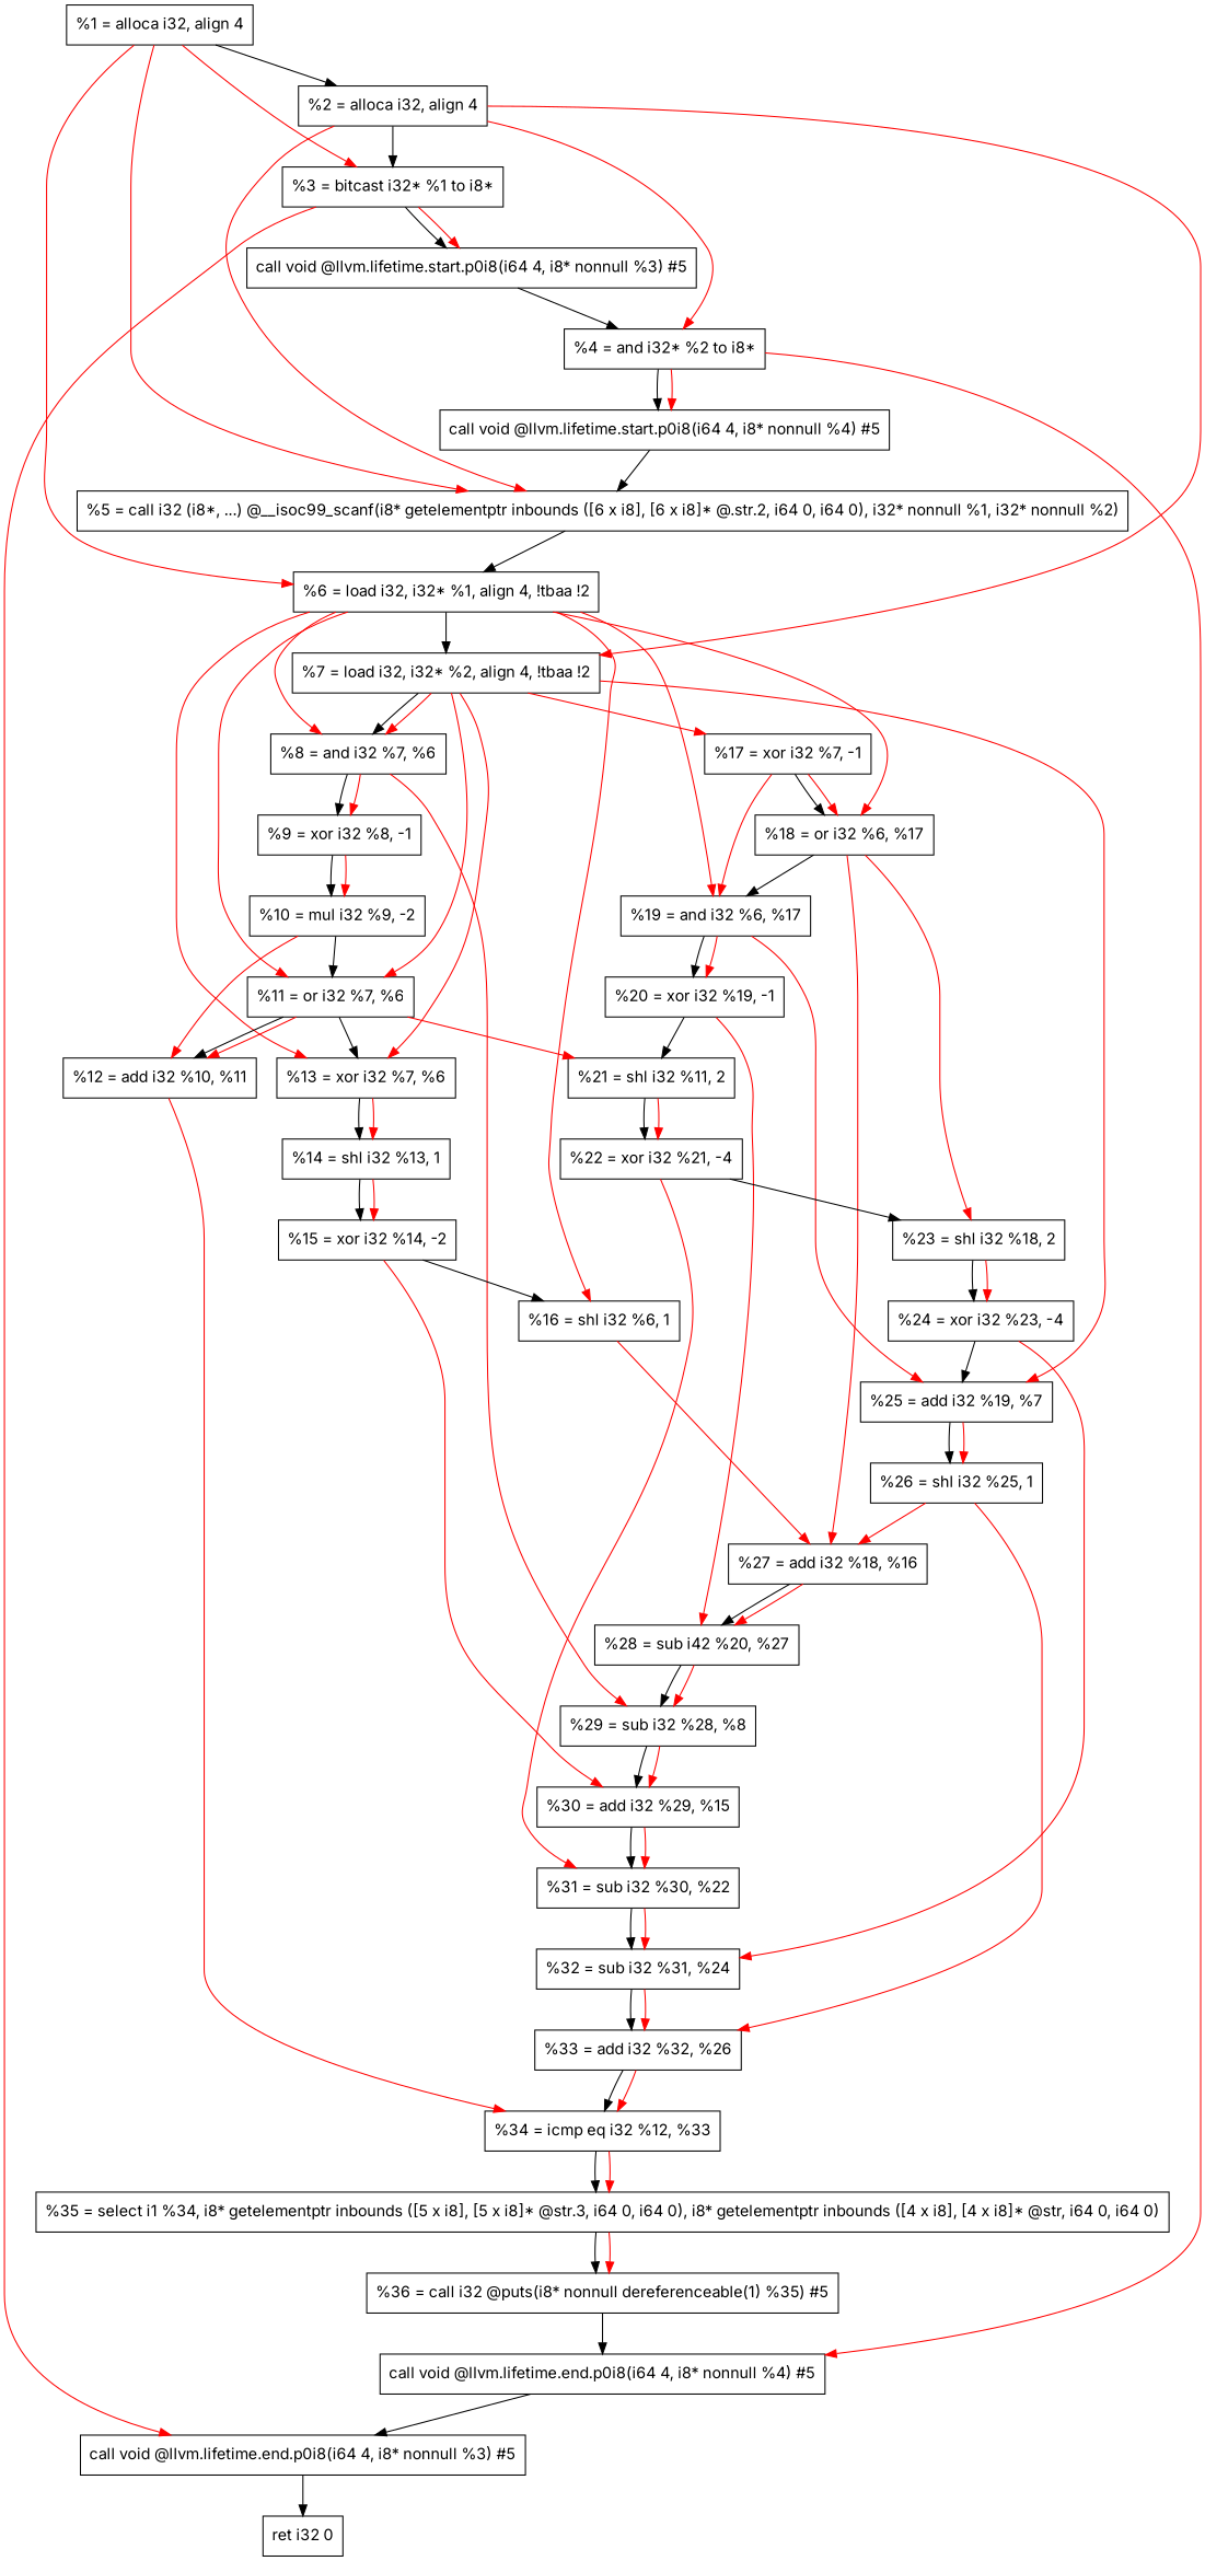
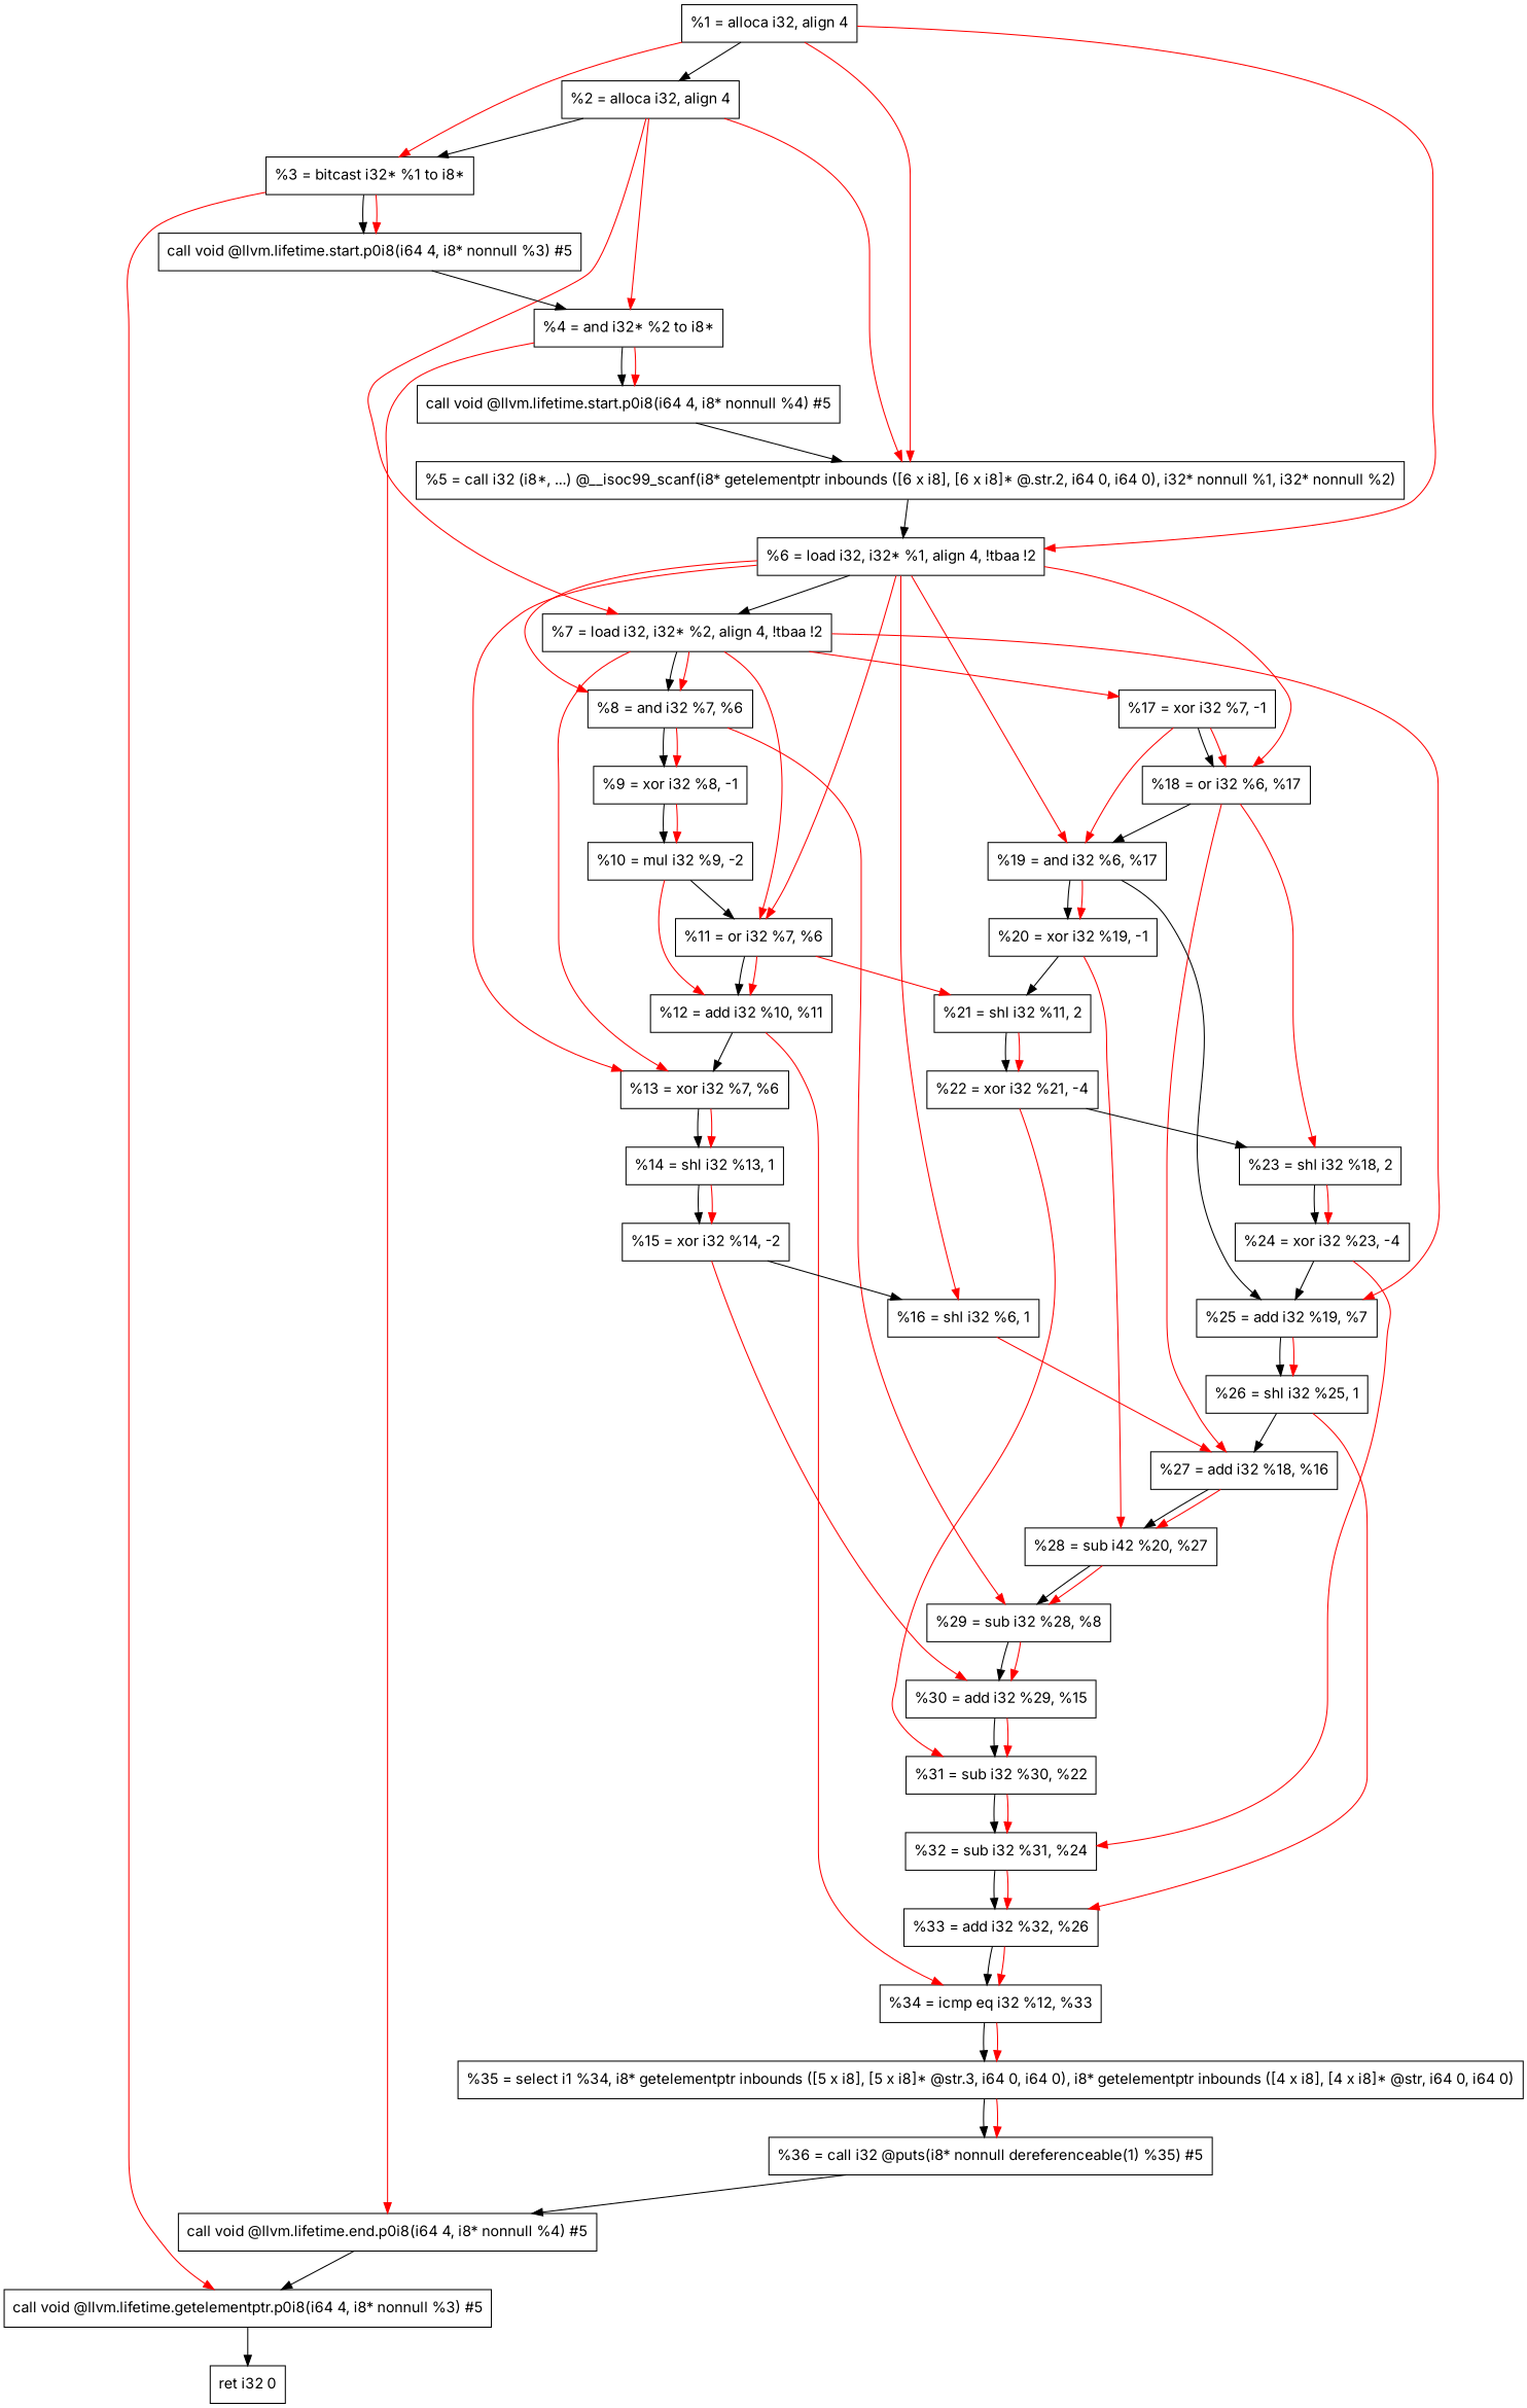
  digraph {
    fontname=Inter
    node [fontname=Inter shape=record]
    edge [fontname=Inter color=red]
    n1 [label="  %1 = alloca i32, align 4"]
    n2 [label="  %2 = alloca i32, align 4"]
    n3 [label="  %3 = bitcast i32* %1 to i8*"]
    n4 [label="  %5 = call i32 (i8*, ...) @__isoc99_scanf(i8* getelementptr inbounds ([6 x i8], [6 x i8]* @.str.2, i64 0, i64 0), i32* nonnull %1, i32* nonnull %2)"]
    n5 [label="  %6 = load i32, i32* %1, align 4, !tbaa !2"]
    n6 [label="%4 = and i32* %2 to i8*"]
    n7 [label="  %7 = load i32, i32* %2, align 4, !tbaa !2"]
    n8 [label="  call void @llvm.lifetime.start.p0i8(i64 4, i8* nonnull %3) #5"]
-   n9 [label="  call void @llvm.lifetime.end.p0i8(i64 4, i8* nonnull %3) #5"]
+   n9 [label="call void @llvm.lifetime.getelementptr.p0i8(i64 4, i8* nonnull %3) #5"]
    n10 [label="  %8 = and i32 %7, %6"]
    n11 [label="  %11 = or i32 %7, %6"]
    n12 [label="  %13 = xor i32 %7, %6"]
    n13 [label="  %16 = shl i32 %6, 1"]
    n14 [label="  %18 = or i32 %6, %17"]
    n15 [label="  %19 = and i32 %6, %17"]
    n16 [label="  call void @llvm.lifetime.start.p0i8(i64 4, i8* nonnull %4) #5"]
    n17 [label="  call void @llvm.lifetime.end.p0i8(i64 4, i8* nonnull %4) #5"]
    n18 [label="  %17 = xor i32 %7, -1"]
    n19 [label="  %25 = add i32 %19, %7"]
    n20 [label="  ret i32 0"]
    n21 [label="  %9 = xor i32 %8, -1"]
    n22 [label="  %29 = sub i32 %28, %8"]
    n23 [label="  %12 = add i32 %10, %11"]
    n24 [label="  %21 = shl i32 %11, 2"]
    n25 [label="  %14 = shl i32 %13, 1"]
    n26 [label="  %27 = add i32 %18, %16"]
    n27 [label="  %23 = shl i32 %18, 2"]
    n28 [label="  %20 = xor i32 %19, -1"]
    n29 [label="  %26 = shl i32 %25, 1"]
    n30 [label="  %10 = mul i32 %9, -2"]
    n31 [label="  %30 = add i32 %29, %15"]
    n32 [label="  %34 = icmp eq i32 %12, %33"]
    n33 [label="  %22 = xor i32 %21, -4"]
    n34 [label="  %35 = select i1 %34, i8* getelementptr inbounds ([5 x i8], [5 x i8]* @str.3, i64 0, i64 0), i8* getelementptr inbounds ([4 x i8], [4 x i8]* @str, i64 0, i64 0)"]
    n35 [label="  %15 = xor i32 %14, -2"]
    n36 [label="  %31 = sub i32 %30, %22"]
    n37 [label="%28 = sub i42 %20, %27"]
    n38 [label="  %24 = xor i32 %23, -4"]
    n39 [label="  %32 = sub i32 %31, %24"]
    n40 [label="  %33 = add i32 %32, %26"]
    n41 [label="  %36 = call i32 @puts(i8* nonnull dereferenceable(1) %35) #5"]
    n1 -> n2 [color=""]
    n1 -> n3
    n1 -> n4
    n1 -> n5
    n2 -> n3 [color=""]
    n2 -> n4
    n2 -> n6
    n2 -> n7
    n3 -> n8 [color=""]
    n3 -> n8
    n3 -> n9
    n4 -> n5 [color=""]
    n5 -> n7 [color=""]
    n5 -> n10
    n5 -> n11
    n5 -> n12
    n5 -> n13
    n5 -> n14
    n5 -> n15
    n6 -> n16 [color=""]
    n6 -> n16
    n6 -> n17
    n7 -> n10 [color=""]
    n7 -> n10
    n7 -> n11
    n7 -> n12
    n7 -> n18
    n7 -> n19
    n8 -> n6 [color=""]
    n9 -> n20 [color=""]
    n10 -> n21 [color=""]
    n10 -> n21
    n10 -> n22
    n11 -> n23 [color=""]
    n11 -> n23
    n11 -> n24
    n12 -> n25 [color=""]
    n12 -> n25
    n13 -> n26
    n14 -> n15 [color=""]
    n14 -> n26
    n14 -> n27
-   n15 -> n19
+   n15 -> n19 [color=black]
    n15 -> n28 [color=""]
    n15 -> n28
    n16 -> n4 [color=""]
    n17 -> n9 [color=""]
    n18 -> n14 [color=""]
    n18 -> n14
    n18 -> n15
    n19 -> n29 [color=""]
    n19 -> n29
    n21 -> n30 [color=""]
    n21 -> n30
    n22 -> n31 [color=""]
    n22 -> n31
-   n11 -> n12 [color=""]
+   n23 -> n12 [color=""]
    n23 -> n32
    n24 -> n33 [color=""]
    n24 -> n33
    n25 -> n35 [color=""]
    n25 -> n35
    n26 -> n37 [color=""]
    n26 -> n37
    n27 -> n38 [color=""]
    n27 -> n38
    n28 -> n24 [color=""]
    n28 -> n37
-   n29 -> n26
+   n29 -> n26 [color=""]
    n29 -> n40
    n30 -> n11 [color=""]
    n30 -> n23
    n31 -> n36 [color=""]
    n31 -> n36
    n32 -> n34 [color=""]
    n32 -> n34
    n33 -> n27 [color=""]
    n33 -> n36
    n34 -> n41 [color=""]
    n34 -> n41
    n35 -> n13 [color=""]
    n35 -> n31
    n36 -> n39 [color=""]
    n36 -> n39
    n37 -> n22 [color=""]
    n37 -> n22
    n38 -> n19 [color=""]
    n38 -> n39
    n39 -> n40 [color=""]
    n39 -> n40
    n40 -> n32 [color=""]
    n40 -> n32
    n41 -> n17 [color=""]
  }
